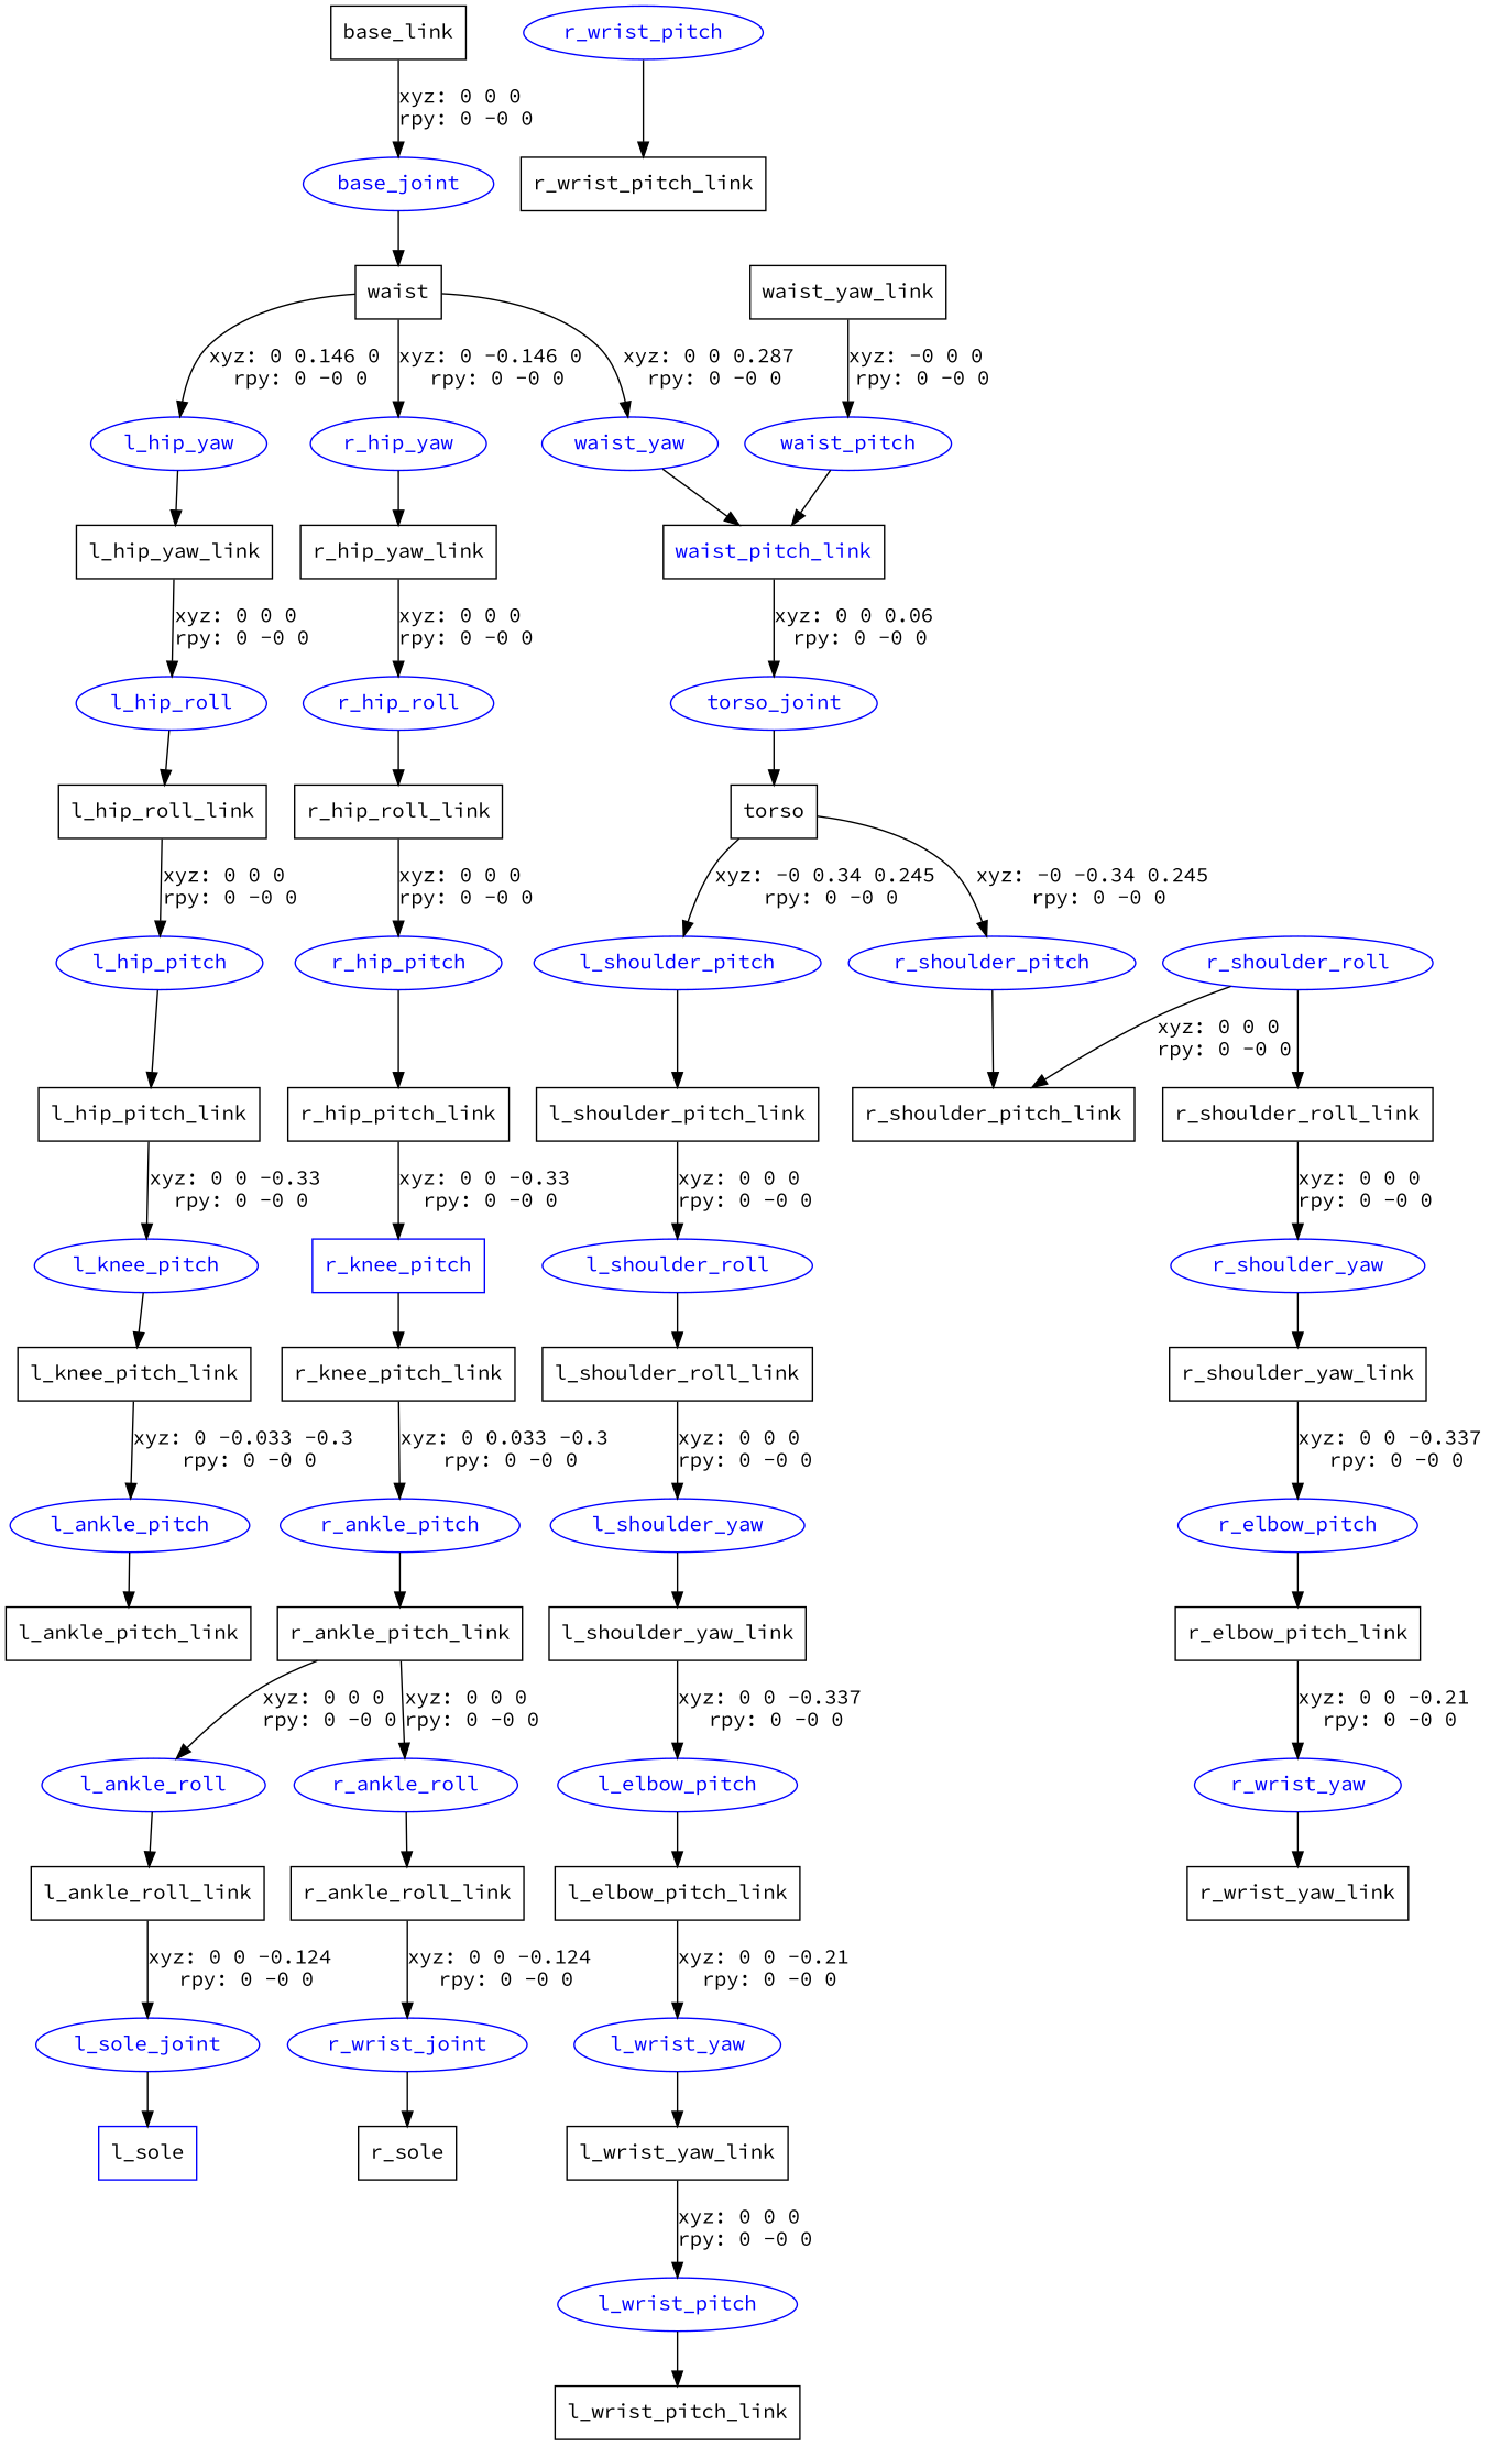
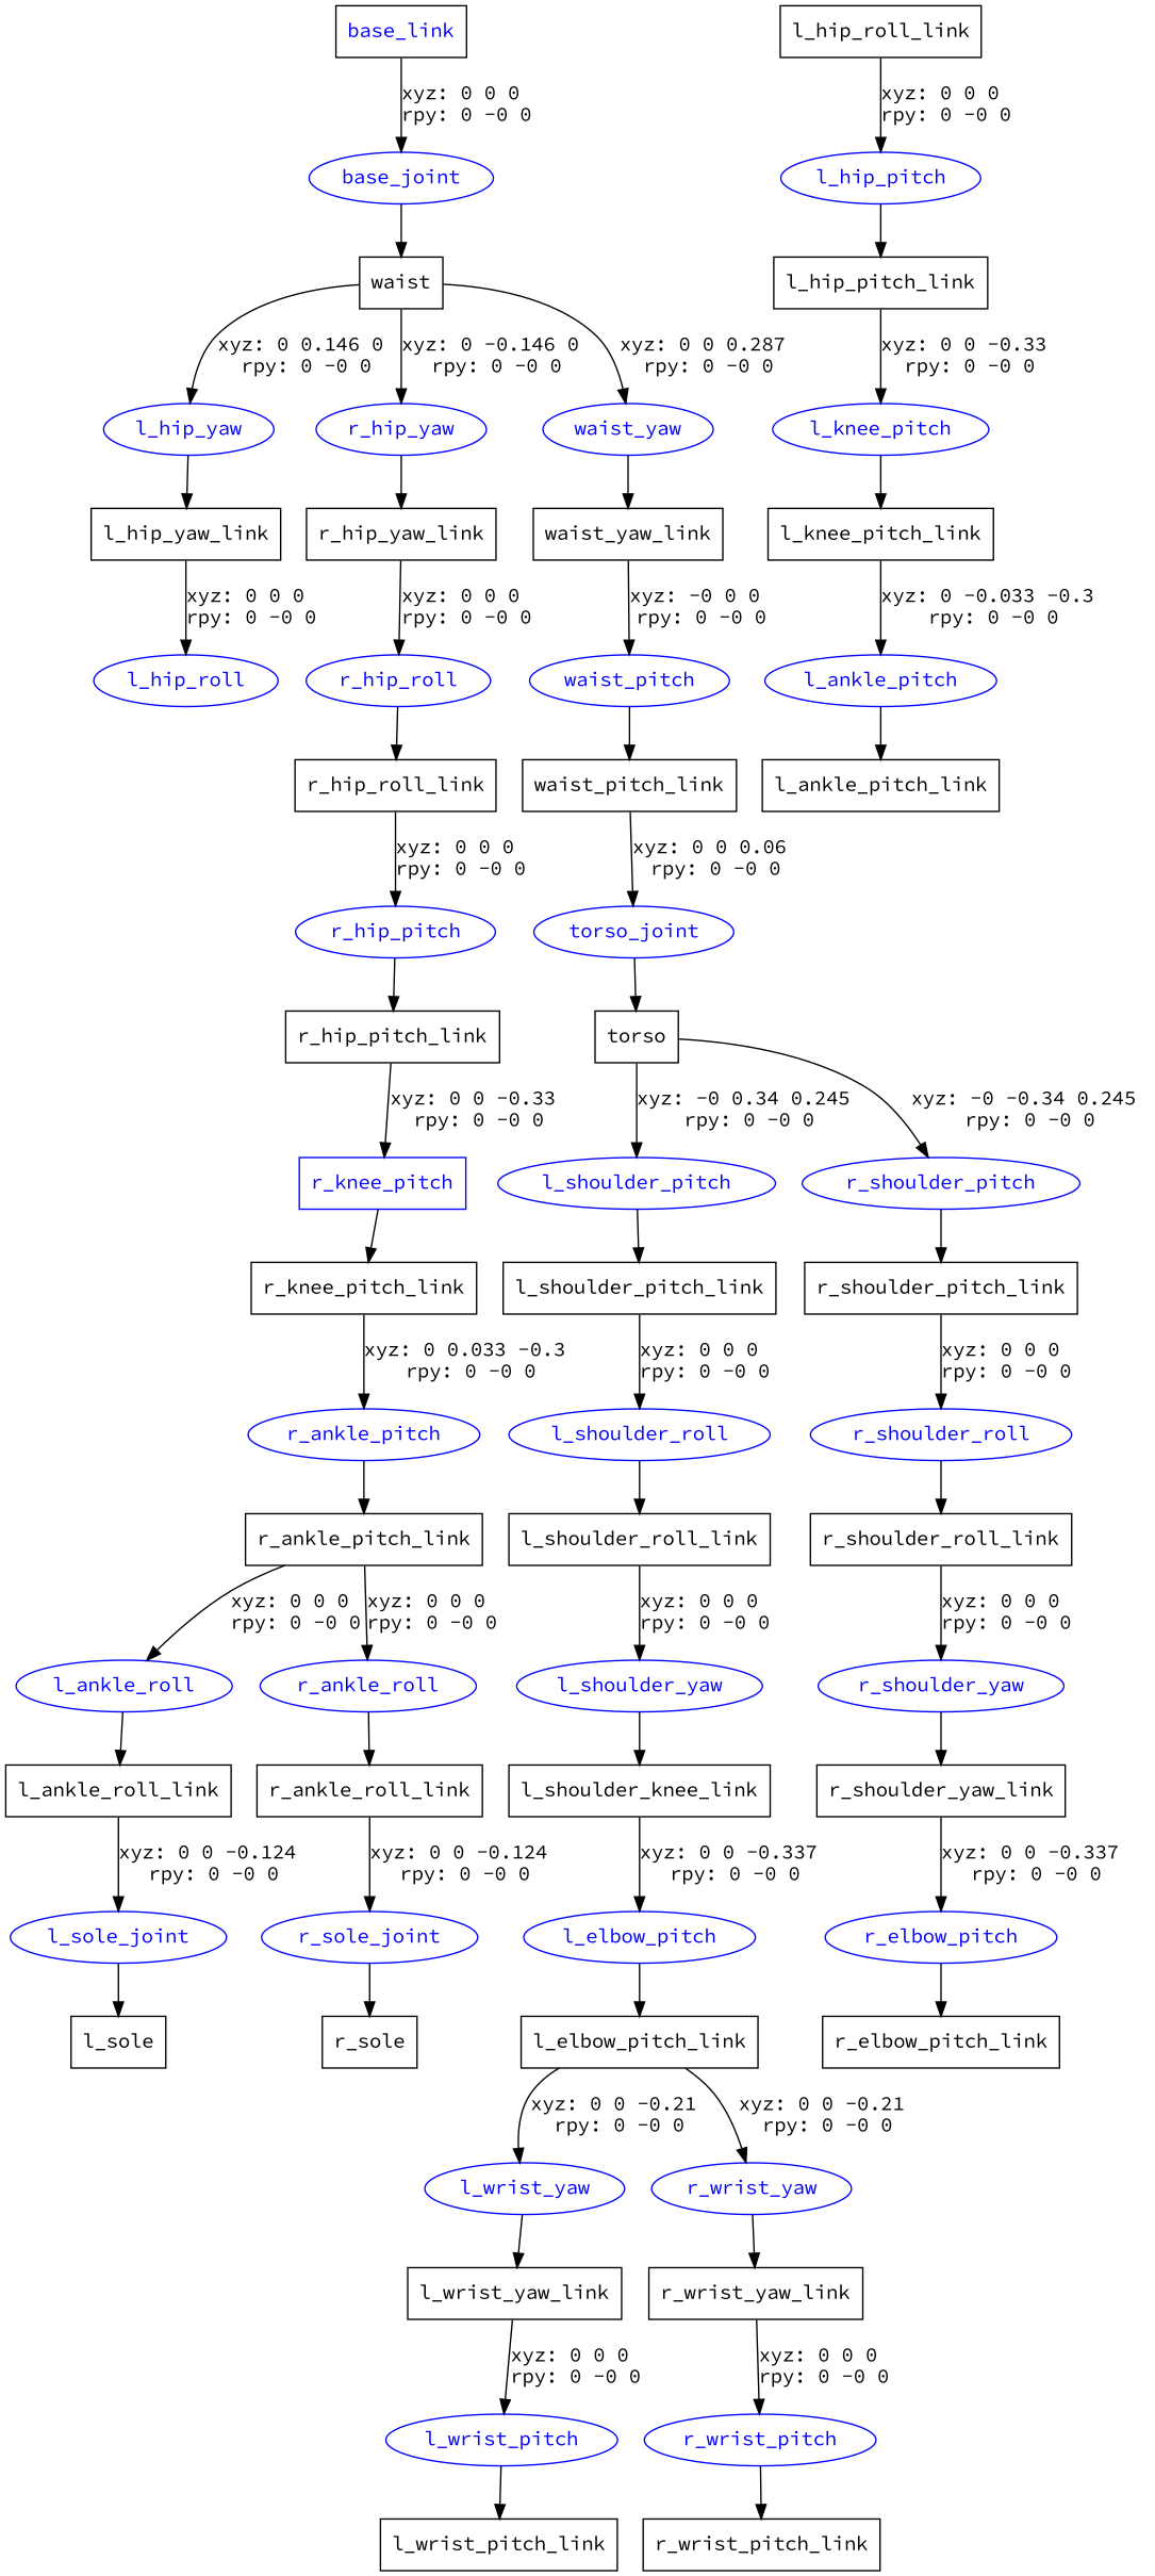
  digraph {
    fontname="Source Code Pro"
    node [fontname="Source Code Pro" shape=box]
    edge [fontname="Source Code Pro"]
-   n1 [label=base_link]
+   n1 [label=base_link fontcolor=blue]
    base_joint [color=blue fontcolor=blue shape=ellipse]
    n3 [label=waist]
    l_hip_yaw [color=blue fontcolor=blue shape=ellipse]
    r_hip_yaw [color=blue fontcolor=blue shape=ellipse]
    waist_yaw [color=blue fontcolor=blue shape=ellipse]
    n7 [label=l_hip_yaw_link]
    n8 [label=r_hip_yaw_link]
    n9 [label=waist_yaw_link]
    l_hip_roll [color=blue fontcolor=blue shape=ellipse]
    n11 [label=l_hip_roll_link]
    l_hip_pitch [color=blue fontcolor=blue shape=ellipse]
    n13 [label=l_hip_pitch_link]
    l_knee_pitch [color=blue fontcolor=blue shape=ellipse]
    n15 [label=l_knee_pitch_link]
    l_ankle_pitch [color=blue fontcolor=blue shape=ellipse]
    n17 [label=l_ankle_pitch_link]
    l_ankle_roll [color=blue fontcolor=blue shape=ellipse]
    n19 [label=l_ankle_roll_link]
    l_sole_joint [color=blue fontcolor=blue shape=ellipse]
-   n21 [label=l_sole color=blue]
+   n21 [label=l_sole]
    r_hip_roll [color=blue fontcolor=blue shape=ellipse]
    n23 [label=r_hip_roll_link]
    r_hip_pitch [color=blue fontcolor=blue shape=ellipse]
    n25 [label=r_hip_pitch_link]
    r_knee_pitch [color=blue fontcolor=blue]
    n27 [label=r_knee_pitch_link]
    r_ankle_pitch [color=blue fontcolor=blue shape=ellipse]
    n29 [label=r_ankle_pitch_link]
    r_ankle_roll [color=blue fontcolor=blue shape=ellipse]
    n31 [label=r_ankle_roll_link]
-   r_sole_joint [color=blue fontcolor=blue shape=ellipse label=r_wrist_joint]
+   r_sole_joint [color=blue fontcolor=blue shape=ellipse]
    n33 [label=r_sole]
    waist_pitch [color=blue fontcolor=blue shape=ellipse]
-   n35 [label=waist_pitch_link fontcolor=blue]
+   n35 [label=waist_pitch_link]
    torso_joint [color=blue fontcolor=blue shape=ellipse]
    n37 [label=torso]
    l_shoulder_pitch [color=blue fontcolor=blue shape=ellipse]
    r_shoulder_pitch [color=blue fontcolor=blue shape=ellipse]
    n40 [label=l_shoulder_pitch_link]
    n41 [label=r_shoulder_pitch_link]
    l_shoulder_roll [color=blue fontcolor=blue shape=ellipse]
    n43 [label=l_shoulder_roll_link]
    l_shoulder_yaw [color=blue fontcolor=blue shape=ellipse]
-   n45 [label=l_shoulder_yaw_link]
+   n45 [label=l_shoulder_knee_link]
    l_elbow_pitch [color=blue fontcolor=blue shape=ellipse]
    n47 [label=l_elbow_pitch_link]
    l_wrist_yaw [color=blue fontcolor=blue shape=ellipse]
    n49 [label=l_wrist_yaw_link]
    l_wrist_pitch [color=blue fontcolor=blue shape=ellipse]
    n51 [label=l_wrist_pitch_link]
    r_shoulder_roll [color=blue fontcolor=blue shape=ellipse]
    n53 [label=r_shoulder_roll_link]
    r_shoulder_yaw [color=blue fontcolor=blue shape=ellipse]
    n55 [label=r_shoulder_yaw_link]
    r_elbow_pitch [color=blue fontcolor=blue shape=ellipse]
    n57 [label=r_elbow_pitch_link]
    r_wrist_yaw [color=blue fontcolor=blue shape=ellipse]
    n59 [label=r_wrist_yaw_link]
    r_wrist_pitch [color=blue fontcolor=blue shape=ellipse]
    n61 [label=r_wrist_pitch_link]
    n1 -> base_joint [label="xyz: 0 0 0 \nrpy: 0 -0 0"]
    base_joint -> n3
    n3 -> l_hip_yaw [label="xyz: 0 0.146 0 \nrpy: 0 -0 0"]
    n3 -> r_hip_yaw [label="xyz: 0 -0.146 0 \nrpy: 0 -0 0"]
    n3 -> waist_yaw [label="xyz: 0 0 0.287 \nrpy: 0 -0 0"]
    l_hip_yaw -> n7
    r_hip_yaw -> n8
-   waist_yaw -> n35
+   waist_yaw -> n9
    n7 -> l_hip_roll [label="xyz: 0 0 0 \nrpy: 0 -0 0"]
    n8 -> r_hip_roll [label="xyz: 0 0 0 \nrpy: 0 -0 0"]
    n9 -> waist_pitch [label="xyz: -0 0 0 \nrpy: 0 -0 0"]
-   l_hip_roll -> n11
    n11 -> l_hip_pitch [label="xyz: 0 0 0 \nrpy: 0 -0 0"]
    l_hip_pitch -> n13
    n13 -> l_knee_pitch [label="xyz: 0 0 -0.33 \nrpy: 0 -0 0"]
    l_knee_pitch -> n15
    n15 -> l_ankle_pitch [label="xyz: 0 -0.033 -0.3 \nrpy: 0 -0 0"]
    l_ankle_pitch -> n17
    l_ankle_roll -> n19
    n19 -> l_sole_joint [label="xyz: 0 0 -0.124 \nrpy: 0 -0 0"]
    l_sole_joint -> n21
    r_hip_roll -> n23
    n23 -> r_hip_pitch [label="xyz: 0 0 0 \nrpy: 0 -0 0"]
    r_hip_pitch -> n25
    n25 -> r_knee_pitch [label="xyz: 0 0 -0.33 \nrpy: 0 -0 0"]
    r_knee_pitch -> n27
    n27 -> r_ankle_pitch [label="xyz: 0 0.033 -0.3 \nrpy: 0 -0 0"]
    r_ankle_pitch -> n29
    n29 -> l_ankle_roll [label="xyz: 0 0 0 \nrpy: 0 -0 0"]
    n29 -> r_ankle_roll [label="xyz: 0 0 0 \nrpy: 0 -0 0"]
    r_ankle_roll -> n31
    n31 -> r_sole_joint [label="xyz: 0 0 -0.124 \nrpy: 0 -0 0"]
    r_sole_joint -> n33
    waist_pitch -> n35
    n35 -> torso_joint [label="xyz: 0 0 0.06 \nrpy: 0 -0 0"]
    torso_joint -> n37
    n37 -> l_shoulder_pitch [label="xyz: -0 0.34 0.245 \nrpy: 0 -0 0"]
    n37 -> r_shoulder_pitch [label="xyz: -0 -0.34 0.245 \nrpy: 0 -0 0"]
    l_shoulder_pitch -> n40
    r_shoulder_pitch -> n41
    n40 -> l_shoulder_roll [label="xyz: 0 0 0 \nrpy: 0 -0 0"]
-   r_shoulder_roll -> n41 [label="xyz: 0 0 0 \nrpy: 0 -0 0"]
+   n41 -> r_shoulder_roll [label="xyz: 0 0 0 \nrpy: 0 -0 0"]
    l_shoulder_roll -> n43
    n43 -> l_shoulder_yaw [label="xyz: 0 0 0 \nrpy: 0 -0 0"]
    l_shoulder_yaw -> n45
    n45 -> l_elbow_pitch [label="xyz: 0 0 -0.337 \nrpy: 0 -0 0"]
    l_elbow_pitch -> n47
    n47 -> l_wrist_yaw [label="xyz: 0 0 -0.21 \nrpy: 0 -0 0"]
    l_wrist_yaw -> n49
    n49 -> l_wrist_pitch [label="xyz: 0 0 0 \nrpy: 0 -0 0"]
    l_wrist_pitch -> n51
    r_shoulder_roll -> n53
    n53 -> r_shoulder_yaw [label="xyz: 0 0 0 \nrpy: 0 -0 0"]
    r_shoulder_yaw -> n55
    n55 -> r_elbow_pitch [label="xyz: 0 0 -0.337 \nrpy: 0 -0 0"]
    r_elbow_pitch -> n57
-   n57 -> r_wrist_yaw [label="xyz: 0 0 -0.21 \nrpy: 0 -0 0"]
+   n47 -> r_wrist_yaw [label="xyz: 0 0 -0.21 \nrpy: 0 -0 0"]
    r_wrist_yaw -> n59
+   n59 -> r_wrist_pitch [label="xyz: 0 0 0 \nrpy: 0 -0 0"]
    r_wrist_pitch -> n61
  }
